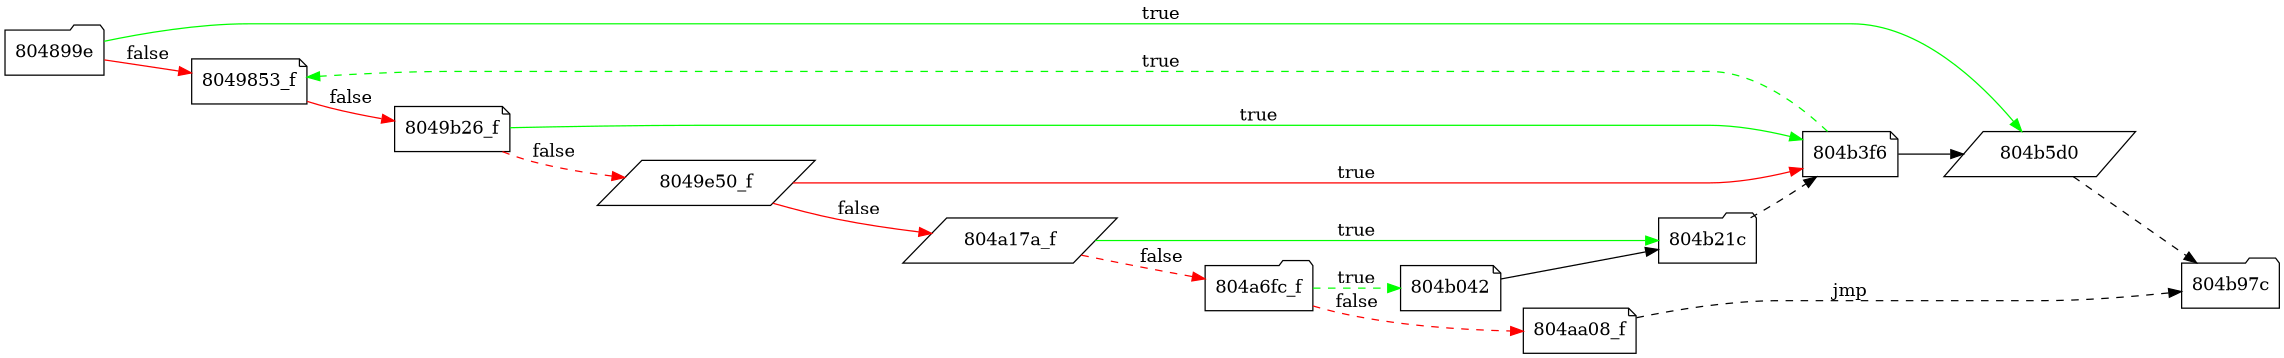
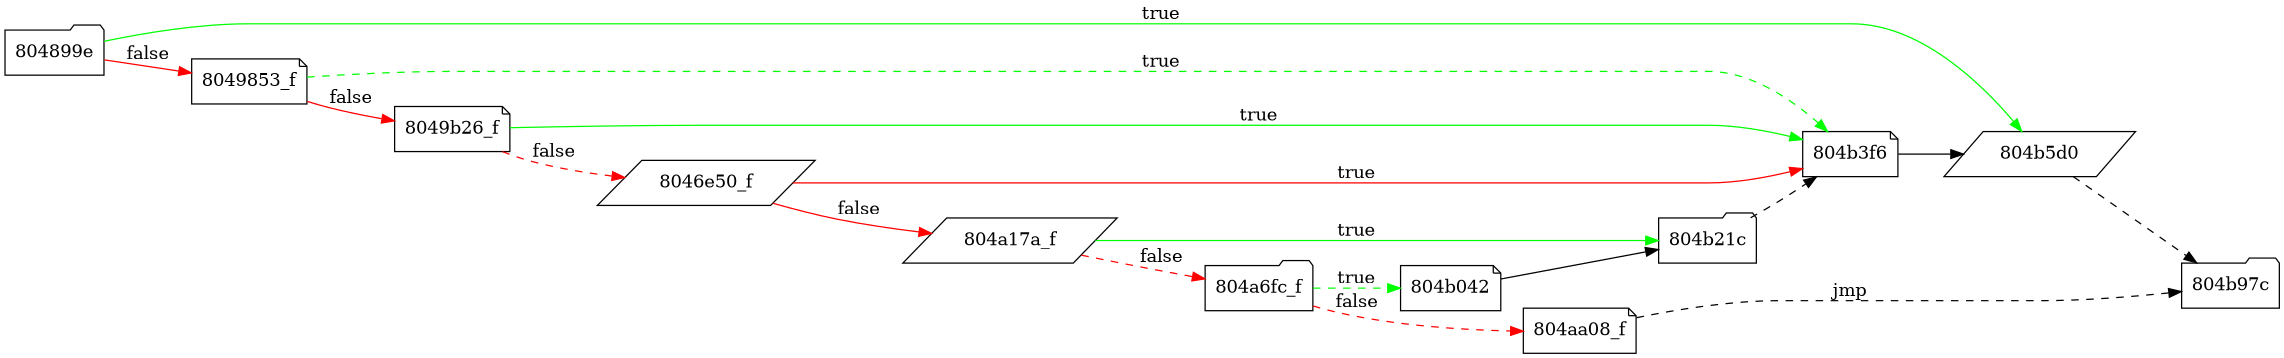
  digraph {
    rankdir=LR
    node [shape=note]
    edge [color=red style=solid]
    n1 [label="804899e" shape=folder]
    n2 [label="8049853_f"]
    n3 [label="804b5d0" shape=parallelogram]
    n4 [label="8049b26_f"]
    n5 [label="804b3f6"]
    n6 [label="804b97c" shape=folder]
-   n7 [label="8049e50_f" shape=parallelogram]
+   n7 [label="8046e50_f" shape=parallelogram]
    n8 [label="804a17a_f" shape=parallelogram]
    n9 [label="804a6fc_f" shape=folder]
    n10 [label="804b21c" shape=folder]
    n11 [label="804aa08_f"]
    n12 [label="804b042"]
    n1 -> n2 [label=false]
    n1 -> n3 [color=green label=true]
    n2 -> n4 [label=false]
-   n5 -> n2 [color=green label=true style=dashed]
+   n2 -> n5 [color=green label=true style=dashed]
    n3 -> n6 [style=dashed color=""]
    n4 -> n5 [color=green label=true]
    n4 -> n7 [label=false style=dashed]
    n5 -> n3 [color=""]
    n7 -> n5 [label=true]
    n7 -> n8 [label=false]
    n8 -> n9 [label=false style=dashed]
    n8 -> n10 [color=green label=true]
    n9 -> n11 [label=false style=dashed]
    n9 -> n12 [color=green label=true style=dashed]
    n10 -> n5 [style=dashed color=""]
    n11 -> n6 [label=jmp style=dashed color=""]
    n12 -> n10 [color=""]
  }
